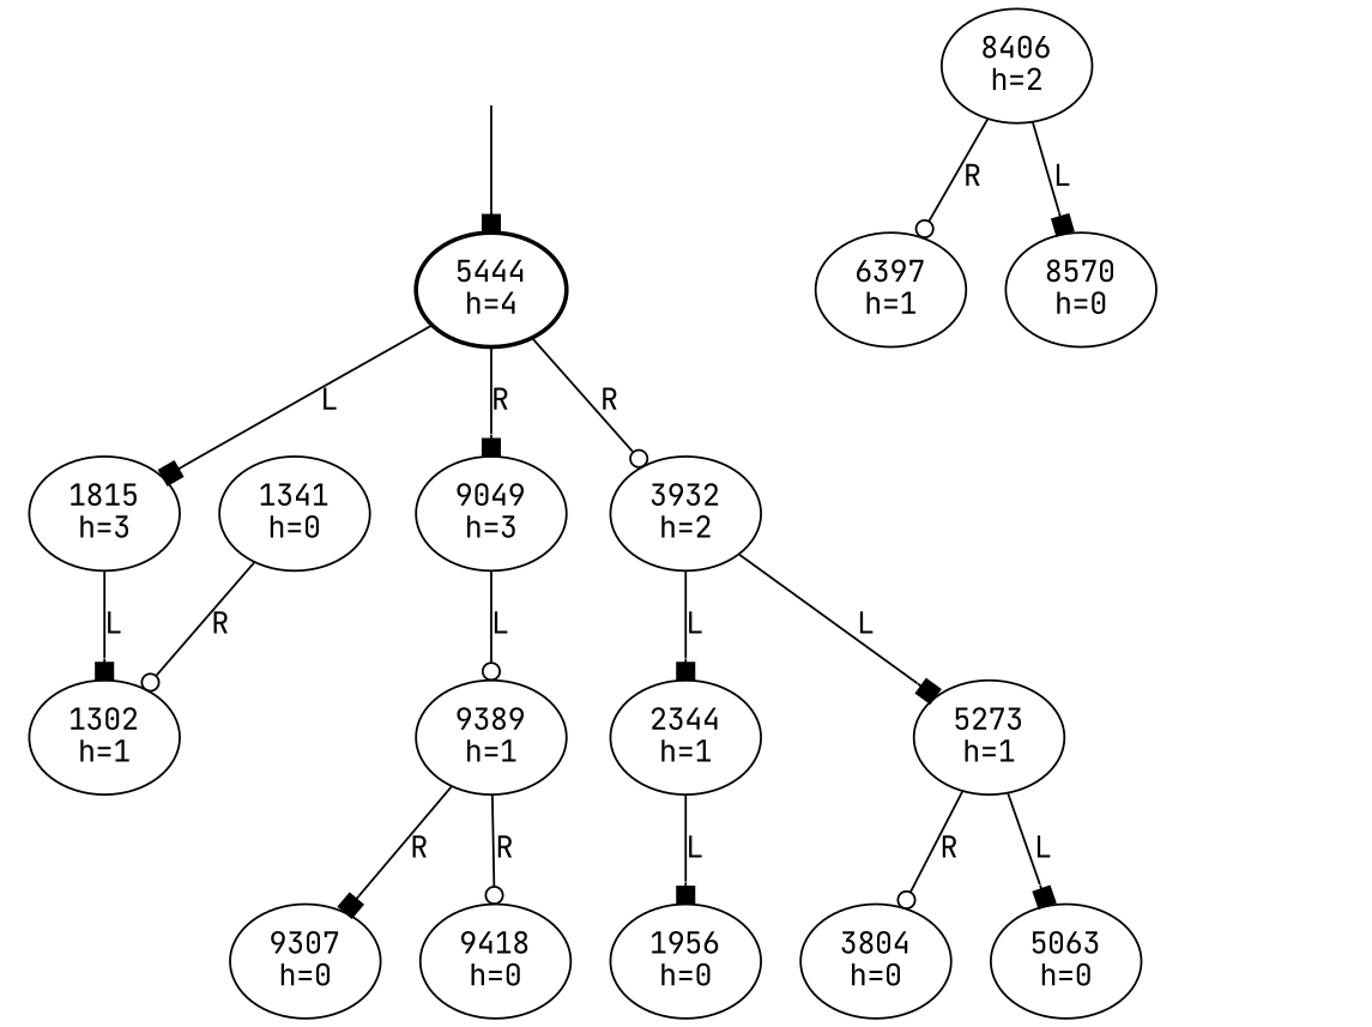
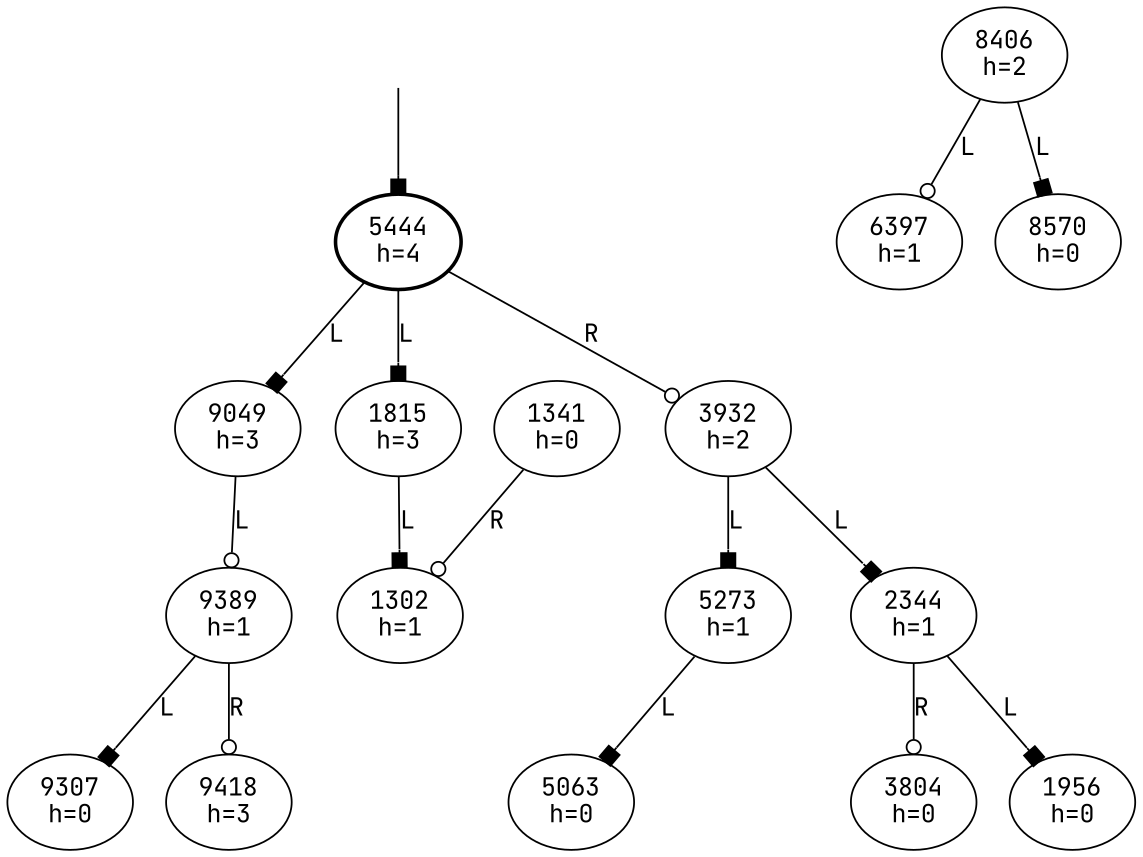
  digraph {
    fontname="JetBrains Mono"
    node [fontname="JetBrains Mono"]
    edge [arrowhead=box fontname="JetBrains Mono"]
    DUMMY [style=invis]
    n2 [label="5444\nh=4" penwidth=2]
    n3 [label="1815\nh=3"]
    n4 [label="9049\nh=3"]
    n5 [label="3932\nh=2"]
    n6 [label="1302\nh=1"]
    n7 [label="9389\nh=1"]
    L_1302 [style=invis]
    n9 [label="2344\nh=1"]
    n10 [label="5273\nh=1"]
    n11 [label="1341\nh=0"]
    n12 [label="1956\nh=0"]
    n13 [label="3804\nh=0"]
    n14 [label="5063\nh=0"]
    R_5273 [style=invis]
    n16 [label="8406\nh=2"]
    n17 [label="6397\nh=1"]
    n18 [label="8570\nh=0"]
    n19 [label="9307\nh=0"]
-   n20 [label="9418\nh=0"]
+   n20 [label="9418\nh=3"]
    L_6397 [style=invis]
    DUMMY -> n2
    n2 -> n3 [label=L]
-   n2 -> n4 [label=R]
+   n2 -> n4 [label=L]
    n2 -> n5 [arrowhead=odot label=R]
    n3 -> n6 [label=L]
    n4 -> n7 [arrowhead=odot label=L]
    n5 -> n9 [label=L]
    n5 -> n10 [label=L]
    n6 -> L_1302 [style=invis arrowhead=""]
-   n7 -> n19 [label=R]
+   n7 -> n19 [label=L]
    n7 -> n20 [arrowhead=odot label=R]
    n9 -> n12 [label=L]
-   n10 -> n13 [arrowhead=odot label=R]
+   n9 -> n13 [arrowhead=odot label=R]
    n10 -> n14 [label=L]
    n10 -> R_5273 [style=invis arrowhead=""]
    n11 -> n6 [arrowhead=odot label=R]
-   n16 -> n17 [arrowhead=odot label=R]
+   n16 -> n17 [arrowhead=odot label=L]
    n16 -> n18 [label=L]
    n17 -> L_6397 [style=invis arrowhead=""]
  }
